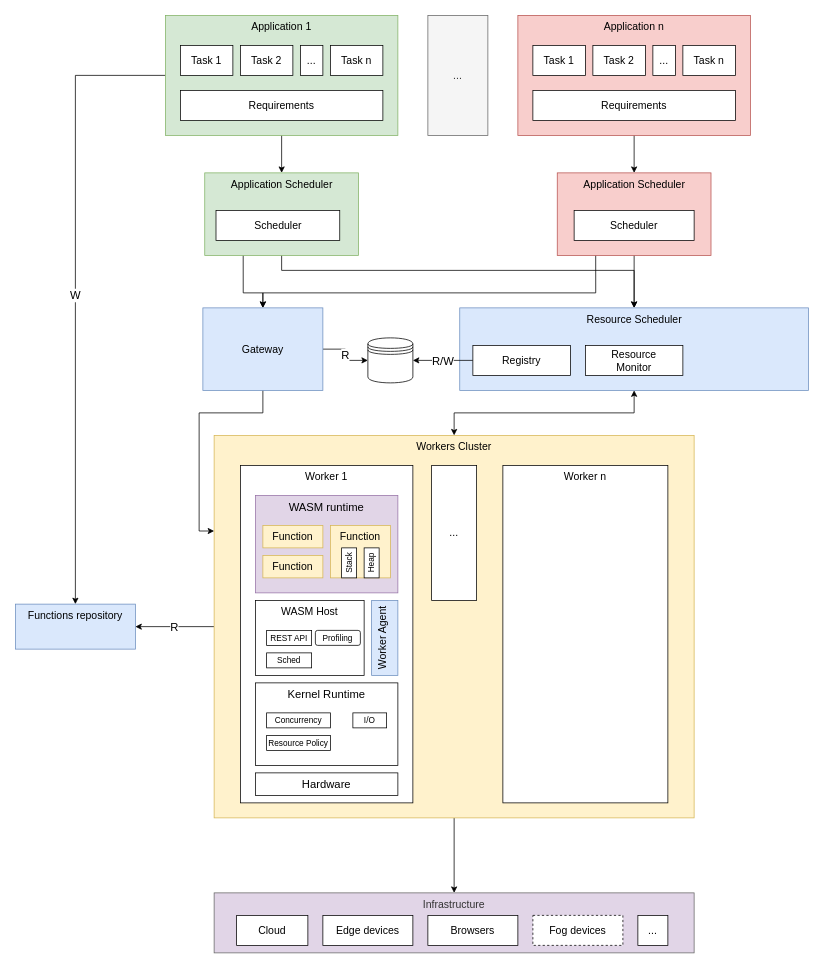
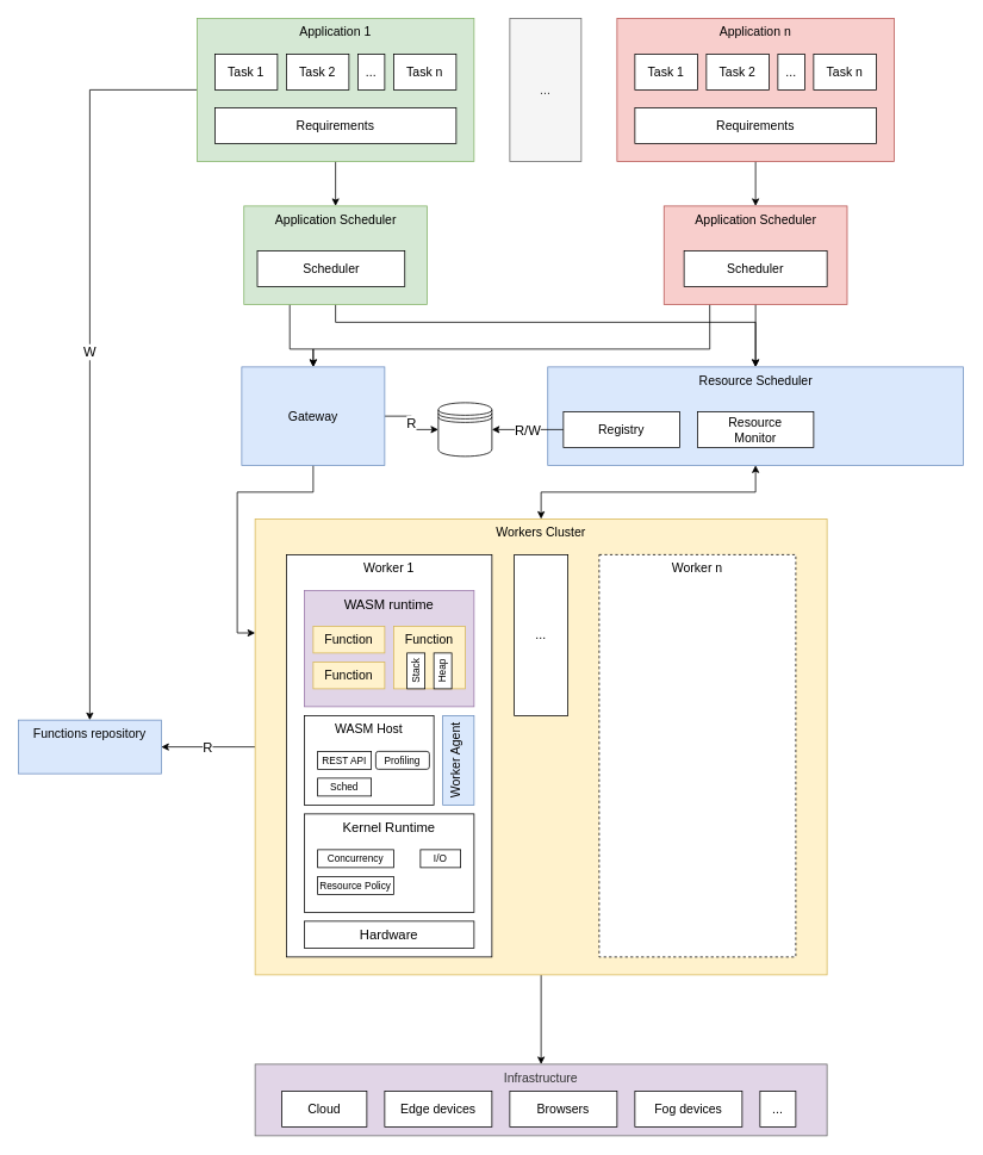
  <mxCell id="0" />
  <mxCell id="1" parent="0" />
  <mxCell id="2" style="edgeStyle=orthogonalEdgeStyle;rounded=0;orthogonalLoop=1;jettySize=auto;html=1;exitX=0.5;exitY=1;exitDx=0;exitDy=0;entryX=0.5;entryY=0;entryDx=0;entryDy=0;fontSize=14;" edge="1" parent="1" source="4" target="28"><mxGeometry relative="1" as="geometry" /></mxCell>
  <mxCell id="3" value="R" style="edgeStyle=orthogonalEdgeStyle;rounded=0;orthogonalLoop=1;jettySize=auto;html=1;exitX=0;exitY=0.5;exitDx=0;exitDy=0;entryX=1;entryY=0.5;entryDx=0;entryDy=0;startArrow=none;startFill=0;endArrow=classic;endFill=1;fontSize=15;" edge="1" parent="1" source="4" target="34"><mxGeometry relative="1" as="geometry" /></mxCell>
  <mxCell id="4" value="Workers Cluster" style="rounded=0;whiteSpace=wrap;html=1;fillColor=#fff2cc;strokeColor=#d6b656;fontSize=14;verticalAlign=top;" vertex="1" parent="1"><mxGeometry x="285" y="580" width="640" height="510" as="geometry" /></mxCell>
  <mxCell id="5" style="edgeStyle=orthogonalEdgeStyle;rounded=0;orthogonalLoop=1;jettySize=auto;html=1;exitX=0.5;exitY=1;exitDx=0;exitDy=0;entryX=0.5;entryY=0;entryDx=0;entryDy=0;startArrow=none;startFill=0;fontSize=15;" edge="1" parent="1" source="7" target="57"><mxGeometry relative="1" as="geometry" /></mxCell>
  <mxCell id="6" value="W" style="edgeStyle=orthogonalEdgeStyle;rounded=0;orthogonalLoop=1;jettySize=auto;html=1;exitX=0;exitY=0.5;exitDx=0;exitDy=0;entryX=0.5;entryY=0;entryDx=0;entryDy=0;startArrow=none;startFill=0;endArrow=classic;endFill=1;fontSize=15;" edge="1" parent="1" source="7" target="34"><mxGeometry relative="1" as="geometry" /></mxCell>
  <mxCell id="7" value="Application 1" style="rounded=0;whiteSpace=wrap;html=1;fillColor=#d5e8d4;strokeColor=#82b366;fontSize=14;verticalAlign=top;" vertex="1" parent="1"><mxGeometry x="220" y="20" width="310" height="160" as="geometry" /></mxCell>
  <mxCell id="8" style="edgeStyle=orthogonalEdgeStyle;rounded=0;orthogonalLoop=1;jettySize=auto;html=1;exitX=0.5;exitY=1;exitDx=0;exitDy=0;entryX=0.5;entryY=0;entryDx=0;entryDy=0;fontSize=14;startArrow=classic;startFill=1;" edge="1" parent="1" source="9" target="4"><mxGeometry relative="1" as="geometry" /></mxCell>
  <mxCell id="9" value="Resource Scheduler" style="rounded=0;whiteSpace=wrap;html=1;fillColor=#dae8fc;strokeColor=#6c8ebf;fontSize=14;verticalAlign=top;" vertex="1" parent="1"><mxGeometry x="612.5" y="410" width="465" height="110" as="geometry" /></mxCell>
  <mxCell id="10" value="Task 1" style="rounded=0;whiteSpace=wrap;html=1;fontSize=14;" vertex="1" parent="1"><mxGeometry x="240" y="60" width="70" height="40" as="geometry" /></mxCell>
  <mxCell id="11" value="Requirements" style="rounded=0;whiteSpace=wrap;html=1;fontSize=14;" vertex="1" parent="1"><mxGeometry x="240" y="120" width="270" height="40" as="geometry" /></mxCell>
  <mxCell id="12" value="Task 2" style="rounded=0;whiteSpace=wrap;html=1;fontSize=14;" vertex="1" parent="1"><mxGeometry x="320" y="60" width="70" height="40" as="geometry" /></mxCell>
  <mxCell id="13" value="Task n" style="rounded=0;whiteSpace=wrap;html=1;fontSize=14;" vertex="1" parent="1"><mxGeometry x="440" y="60" width="70" height="40" as="geometry" /></mxCell>
  <mxCell id="14" value="..." style="rounded=0;whiteSpace=wrap;html=1;fontSize=14;" vertex="1" parent="1"><mxGeometry x="400" y="60" width="30" height="40" as="geometry" /></mxCell>
  <mxCell id="15" style="edgeStyle=orthogonalEdgeStyle;rounded=0;orthogonalLoop=1;jettySize=auto;html=1;exitX=0.5;exitY=1;exitDx=0;exitDy=0;entryX=0.5;entryY=0;entryDx=0;entryDy=0;startArrow=none;startFill=0;endArrow=classic;endFill=1;fontSize=15;" edge="1" parent="1" source="16" target="61"><mxGeometry relative="1" as="geometry" /></mxCell>
  <mxCell id="16" value="Application n" style="rounded=0;whiteSpace=wrap;html=1;fillColor=#f8cecc;strokeColor=#b85450;fontSize=14;verticalAlign=top;" vertex="1" parent="1"><mxGeometry x="690" y="20" width="310" height="160" as="geometry" /></mxCell>
  <mxCell id="17" value="Task 1" style="rounded=0;whiteSpace=wrap;html=1;fontSize=14;" vertex="1" parent="1"><mxGeometry x="710" y="60" width="70" height="40" as="geometry" /></mxCell>
  <mxCell id="18" value="Requirements" style="rounded=0;whiteSpace=wrap;html=1;fontSize=14;" vertex="1" parent="1"><mxGeometry x="710" y="120" width="270" height="40" as="geometry" /></mxCell>
  <mxCell id="19" value="Task 2" style="rounded=0;whiteSpace=wrap;html=1;fontSize=14;" vertex="1" parent="1"><mxGeometry x="790" y="60" width="70" height="40" as="geometry" /></mxCell>
  <mxCell id="20" value="Task n" style="rounded=0;whiteSpace=wrap;html=1;fontSize=14;" vertex="1" parent="1"><mxGeometry x="910" y="60" width="70" height="40" as="geometry" /></mxCell>
  <mxCell id="21" value="..." style="rounded=0;whiteSpace=wrap;html=1;fontSize=14;" vertex="1" parent="1"><mxGeometry x="870" y="60" width="30" height="40" as="geometry" /></mxCell>
  <mxCell id="22" value="..." style="rounded=0;whiteSpace=wrap;html=1;fillColor=#f5f5f5;strokeColor=#666666;fontSize=14;verticalAlign=middle;fontColor=#333333;" vertex="1" parent="1"><mxGeometry y="20" width="80" height="160" as="geometry" x="570" /></mxCell>
  <mxCell id="23" value="R/W" style="edgeStyle=orthogonalEdgeStyle;rounded=0;orthogonalLoop=1;jettySize=auto;html=1;exitX=0;exitY=0.5;exitDx=0;exitDy=0;entryX=1;entryY=0.5;entryDx=0;entryDy=0;startArrow=none;startFill=0;endArrow=classic;endFill=1;fontSize=15;" edge="1" parent="1" source="24" target="63"><mxGeometry relative="1" as="geometry" /></mxCell>
  <mxCell id="24" value="Registry" style="rounded=0;whiteSpace=wrap;html=1;fontSize=14;" vertex="1" parent="1"><mxGeometry x="630" y="460" width="130" height="40" as="geometry" /></mxCell>
  <mxCell id="25" value="Worker 1" style="rounded=0;whiteSpace=wrap;html=1;fontSize=14;horizontal=1;verticalAlign=top;" vertex="1" parent="1"><mxGeometry x="320" y="620" width="230" height="450" as="geometry" /></mxCell>
  <mxCell id="26" value="Worker Agent" style="rounded=0;whiteSpace=wrap;html=1;fontSize=14;verticalAlign=top;horizontal=0;fillColor=#dae8fc;strokeColor=#6c8ebf;" vertex="1" parent="1"><mxGeometry x="495" y="800" width="35" height="100" as="geometry" /></mxCell>
  <mxCell id="27" value="..." style="rounded=0;whiteSpace=wrap;html=1;fontSize=14;horizontal=1;verticalAlign=middle;" vertex="1" parent="1"><mxGeometry x="575" y="620" width="60" height="180" as="geometry" /></mxCell>
  <mxCell id="28" value="Infrastructure" style="rounded=0;whiteSpace=wrap;html=1;fontSize=14;fillColor=#e1d5e7;strokeColor=#666666;verticalAlign=top;fontColor=#333333;" vertex="1" parent="1"><mxGeometry x="285" y="1190" width="640" height="80" as="geometry" /></mxCell>
  <mxCell id="29" value="Cloud" style="rounded=0;whiteSpace=wrap;html=1;fontSize=14;" vertex="1" parent="1"><mxGeometry x="315" y="1220" width="95" height="40" as="geometry" /></mxCell>
  <mxCell id="30" value="Edge devices" style="rounded=0;whiteSpace=wrap;html=1;fontSize=14;" vertex="1" parent="1"><mxGeometry x="430" y="1220" width="120" height="40" as="geometry" /></mxCell>
  <mxCell id="31" value="Browsers" style="rounded=0;whiteSpace=wrap;html=1;fontSize=14;" vertex="1" parent="1"><mxGeometry y="1220" width="120" height="40" as="geometry" x="570" /></mxCell>
- <mxCell id="32" value="Fog devices" style="rounded=0;whiteSpace=wrap;html=1;fontSize=14;dashed=1;" vertex="1" parent="1"><mxGeometry x="710" y="1220" width="120" height="40" as="geometry" /></mxCell>
+ <mxCell id="32" value="Fog devices" style="rounded=0;whiteSpace=wrap;html=1;fontSize=14;" vertex="1" parent="1"><mxGeometry x="710" y="1220" width="120" height="40" as="geometry" /></mxCell>
  <mxCell id="33" value="..." style="rounded=0;whiteSpace=wrap;html=1;fontSize=14;" vertex="1" parent="1"><mxGeometry x="850" y="1220" width="40" height="40" as="geometry" /></mxCell>
  <mxCell id="34" value="Functions repository" style="rounded=0;whiteSpace=wrap;html=1;fillColor=#dae8fc;strokeColor=#6c8ebf;fontSize=14;verticalAlign=top;" vertex="1" parent="1"><mxGeometry x="20" y="805" width="160" height="60" as="geometry" /></mxCell>
  <mxCell id="35" value="Resource&lt;br&gt;Monitor" style="rounded=0;whiteSpace=wrap;html=1;fontSize=14;" vertex="1" parent="1"><mxGeometry x="780" y="460" width="130" height="40" as="geometry" /></mxCell>
  <mxCell id="36" value="R" style="edgeStyle=orthogonalEdgeStyle;rounded=0;orthogonalLoop=1;jettySize=auto;html=1;exitX=1;exitY=0.5;exitDx=0;exitDy=0;entryX=0;entryY=0.5;entryDx=0;entryDy=0;startArrow=none;startFill=0;endArrow=classic;endFill=1;fontSize=15;" edge="1" parent="1" source="38" target="63"><mxGeometry relative="1" as="geometry" /></mxCell>
  <mxCell id="37" style="edgeStyle=orthogonalEdgeStyle;rounded=0;orthogonalLoop=1;jettySize=auto;html=1;exitX=0.5;exitY=1;exitDx=0;exitDy=0;entryX=0;entryY=0.25;entryDx=0;entryDy=0;startArrow=none;startFill=0;endArrow=classic;endFill=1;fontSize=15;" edge="1" parent="1" source="38" target="4"><mxGeometry relative="1" as="geometry" /></mxCell>
  <mxCell id="38" value="Gateway" style="rounded=0;whiteSpace=wrap;html=1;fontSize=14;verticalAlign=middle;fillColor=#dae8fc;strokeColor=#6c8ebf;" vertex="1" parent="1"><mxGeometry x="270" y="410" width="160" height="110" as="geometry" /></mxCell>
  <mxCell id="39" value="Hardware" style="rounded=0;whiteSpace=wrap;html=1;fontSize=15;" vertex="1" parent="1"><mxGeometry x="340" y="1030" width="190" height="30" as="geometry" /></mxCell>
  <mxCell id="40" value="Kernel Runtime" style="rounded=0;whiteSpace=wrap;html=1;fontSize=15;verticalAlign=top;" vertex="1" parent="1"><mxGeometry x="340" y="910" width="190" height="110" as="geometry" /></mxCell>
  <mxCell id="41" value="Concurrency" style="rounded=0;whiteSpace=wrap;html=1;fontSize=11;" vertex="1" parent="1"><mxGeometry x="355" y="950" width="85" height="20" as="geometry" /></mxCell>
  <mxCell id="42" value="I/O" style="rounded=0;whiteSpace=wrap;html=1;fontSize=11;" vertex="1" parent="1"><mxGeometry x="470" y="950" width="45" height="20" as="geometry" /></mxCell>
  <mxCell id="43" value="Resource Policy" style="rounded=0;whiteSpace=wrap;html=1;fontSize=11;" vertex="1" parent="1"><mxGeometry x="355" y="980" width="85" height="20" as="geometry" /></mxCell>
  <mxCell id="44" value="WASM runtime" style="rounded=0;whiteSpace=wrap;html=1;fontSize=15;fillColor=#e1d5e7;strokeColor=#9673a6;verticalAlign=top;" vertex="1" parent="1"><mxGeometry x="340" y="660" width="190" height="130" as="geometry" /></mxCell>
  <mxCell id="45" value="Function" style="rounded=0;whiteSpace=wrap;html=1;fontSize=14;fillColor=#fff2cc;strokeColor=#d6b656;" vertex="1" parent="1"><mxGeometry x="350" y="700" width="80" height="30" as="geometry" /></mxCell>
  <mxCell id="46" value="Function" style="rounded=0;whiteSpace=wrap;html=1;fontSize=14;fillColor=#fff2cc;strokeColor=#d6b656;verticalAlign=top;" vertex="1" parent="1"><mxGeometry x="440" y="700" width="80" height="70" as="geometry" /></mxCell>
  <mxCell id="47" value="Function" style="rounded=0;whiteSpace=wrap;html=1;fontSize=14;fillColor=#fff2cc;strokeColor=#d6b656;" vertex="1" parent="1"><mxGeometry x="350" y="740" width="80" height="30" as="geometry" /></mxCell>
  <mxCell id="48" value="Stack" style="rounded=0;whiteSpace=wrap;html=1;fontSize=11;horizontal=0;" vertex="1" parent="1"><mxGeometry x="455" y="730" width="20" height="40" as="geometry" /></mxCell>
  <mxCell id="49" value="Heap" style="rounded=0;whiteSpace=wrap;html=1;fontSize=11;horizontal=0;" vertex="1" parent="1"><mxGeometry x="485" y="730" width="20" height="40" as="geometry" /></mxCell>
  <mxCell id="50" value="WASM Host" style="rounded=0;whiteSpace=wrap;html=1;fontSize=14;verticalAlign=top;" vertex="1" parent="1"><mxGeometry x="340" y="800" width="145" height="100" as="geometry" /></mxCell>
  <mxCell id="51" value="REST API" style="rounded=0;whiteSpace=wrap;html=1;fontSize=11;" vertex="1" parent="1"><mxGeometry x="355" y="840" width="60" height="20" as="geometry" /></mxCell>
  <mxCell id="52" value="Sched" style="rounded=0;whiteSpace=wrap;html=1;fontSize=11;" vertex="1" parent="1"><mxGeometry x="355" y="870" width="60" height="20" as="geometry" /></mxCell>
  <mxCell id="53" value="Profiling" style="whiteSpace=wrap;html=1;fontSize=11;rounded=1;" vertex="1" parent="1"><mxGeometry x="420" y="840" width="60" height="20" as="geometry" /></mxCell>
- <mxCell id="54" value="Worker n" style="rounded=0;whiteSpace=wrap;html=1;fontSize=14;horizontal=1;verticalAlign=top;" vertex="1" parent="1"><mxGeometry x="670" y="620" width="220" height="450" as="geometry" /></mxCell>
+ <mxCell id="54" value="Worker n" style="rounded=0;whiteSpace=wrap;html=1;fontSize=14;horizontal=1;verticalAlign=top;dashed=1;" vertex="1" parent="1"><mxGeometry x="670" y="620" width="220" height="450" as="geometry" /></mxCell>
  <mxCell id="55" style="edgeStyle=orthogonalEdgeStyle;rounded=0;orthogonalLoop=1;jettySize=auto;html=1;exitX=0.5;exitY=1;exitDx=0;exitDy=0;entryX=0.5;entryY=0;entryDx=0;entryDy=0;startArrow=none;startFill=0;fontSize=15;" edge="1" parent="1" source="57" target="9"><mxGeometry relative="1" as="geometry"><Array as="points"><mxPoint x="375" y="360" /><mxPoint x="845" y="360" /></Array></mxGeometry></mxCell>
  <mxCell id="56" style="edgeStyle=orthogonalEdgeStyle;rounded=0;orthogonalLoop=1;jettySize=auto;html=1;exitX=0.25;exitY=1;exitDx=0;exitDy=0;entryX=0.5;entryY=0;entryDx=0;entryDy=0;startArrow=none;startFill=0;endArrow=classic;endFill=1;fontSize=15;" edge="1" parent="1" source="57" target="38"><mxGeometry relative="1" as="geometry"><Array as="points"><mxPoint x="324" y="390" /><mxPoint x="350" y="390" /></Array></mxGeometry></mxCell>
  <mxCell id="57" value="Application Scheduler" style="rounded=0;whiteSpace=wrap;html=1;fillColor=#d5e8d4;strokeColor=#82b366;fontSize=14;verticalAlign=top;" vertex="1" parent="1"><mxGeometry x="272.5" y="230" width="205" height="110" as="geometry" /></mxCell>
  <mxCell id="58" value="Scheduler" style="rounded=0;whiteSpace=wrap;html=1;fontSize=14;verticalAlign=middle;" vertex="1" parent="1"><mxGeometry x="287.5" y="280" width="165" height="40" as="geometry" /></mxCell>
  <mxCell id="59" style="edgeStyle=orthogonalEdgeStyle;rounded=0;orthogonalLoop=1;jettySize=auto;html=1;exitX=0.5;exitY=1;exitDx=0;exitDy=0;entryX=0.5;entryY=0;entryDx=0;entryDy=0;startArrow=none;startFill=0;endArrow=classic;endFill=1;fontSize=15;" edge="1" parent="1" source="61" target="9"><mxGeometry relative="1" as="geometry" /></mxCell>
  <mxCell id="60" style="edgeStyle=orthogonalEdgeStyle;rounded=0;orthogonalLoop=1;jettySize=auto;html=1;exitX=0.25;exitY=1;exitDx=0;exitDy=0;entryX=0.5;entryY=0;entryDx=0;entryDy=0;startArrow=none;startFill=0;endArrow=classic;endFill=1;fontSize=15;" edge="1" parent="1" source="61" target="38"><mxGeometry relative="1" as="geometry"><Array as="points"><mxPoint x="794" y="390" /><mxPoint x="350" y="390" /></Array></mxGeometry></mxCell>
  <mxCell id="61" value="Application Scheduler" style="rounded=0;whiteSpace=wrap;html=1;fillColor=#f8cecc;strokeColor=#b85450;fontSize=14;verticalAlign=top;" vertex="1" parent="1"><mxGeometry x="742.5" y="230" width="205" height="110" as="geometry" /></mxCell>
  <mxCell id="62" value="Scheduler" style="rounded=0;whiteSpace=wrap;html=1;fontSize=14;verticalAlign=middle;" vertex="1" parent="1"><mxGeometry x="765" y="280" width="160" height="40" as="geometry" /></mxCell>
  <mxCell id="63" value="" style="shape=datastore;whiteSpace=wrap;html=1;fontSize=15;" vertex="1" parent="1"><mxGeometry x="490" y="450" width="60" height="60" as="geometry" /></mxCell>
